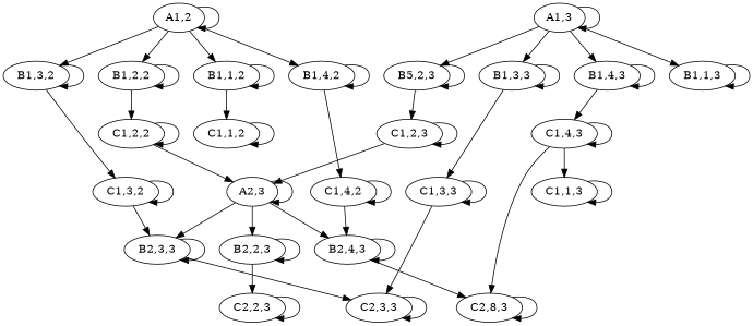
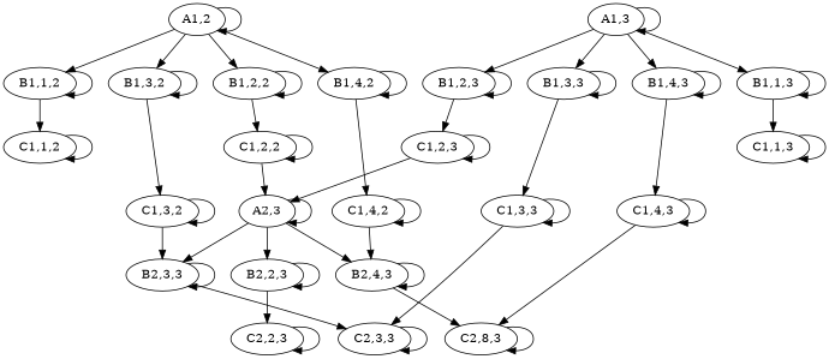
  digraph {
    n1 [label="A1,2"]
    n2 [label="B1,1,2"]
    n3 [label="B1,2,2"]
    n4 [label="B1,3,2"]
    n5 [label="B1,4,2"]
    n6 [label="C1,1,2"]
    n7 [label="C1,2,2"]
    n8 [label="C1,3,2"]
    n9 [label="C1,4,2"]
    n10 [label="A2,3"]
    n11 [label="B2,3,3"]
    n12 [label="B2,4,3"]
    n13 [label="B2,2,3"]
    n14 [label="C2,3,3"]
    n15 [label="C2,8,3"]
    n16 [label="A1,3"]
    n17 [label="B1,1,3"]
-   n18 [label="B5,2,3"]
+   n18 [label="B1,2,3"]
    n19 [label="B1,3,3"]
    n20 [label="B1,4,3"]
    n21 [label="C1,1,3"]
    n22 [label="C1,2,3"]
    n23 [label="C1,3,3"]
    n24 [label="C1,4,3"]
    n25 [label="C2,2,3"]
    n1 -> n1
    n1 -> n2
    n1 -> n3
    n1 -> n4
    n1 -> n5
    n2 -> n2
    n2 -> n6
    n3 -> n3
    n3 -> n7
    n4 -> n4
    n4 -> n8
    n5 -> n5
    n5 -> n9
    n6 -> n6
    n7 -> n7
    n7 -> n10
    n8 -> n8
    n8 -> n11
    n9 -> n9
    n9 -> n12
    n10 -> n10
    n10 -> n11
    n10 -> n12
    n10 -> n13
    n11 -> n11
    n11 -> n14
    n12 -> n12
    n12 -> n15
    n13 -> n13
    n13 -> n25
    n14 -> n14
    n15 -> n15
    n16 -> n16
    n16 -> n17
    n16 -> n18
    n16 -> n19
    n16 -> n20
    n17 -> n17
-   n24 -> n21
+   n17 -> n21
    n18 -> n18
    n18 -> n22
    n19 -> n19
    n19 -> n23
    n20 -> n20
    n20 -> n24
    n21 -> n21
    n22 -> n10
    n22 -> n22
    n23 -> n14
    n23 -> n23
    n24 -> n15
    n24 -> n24
    n25 -> n25
  }
